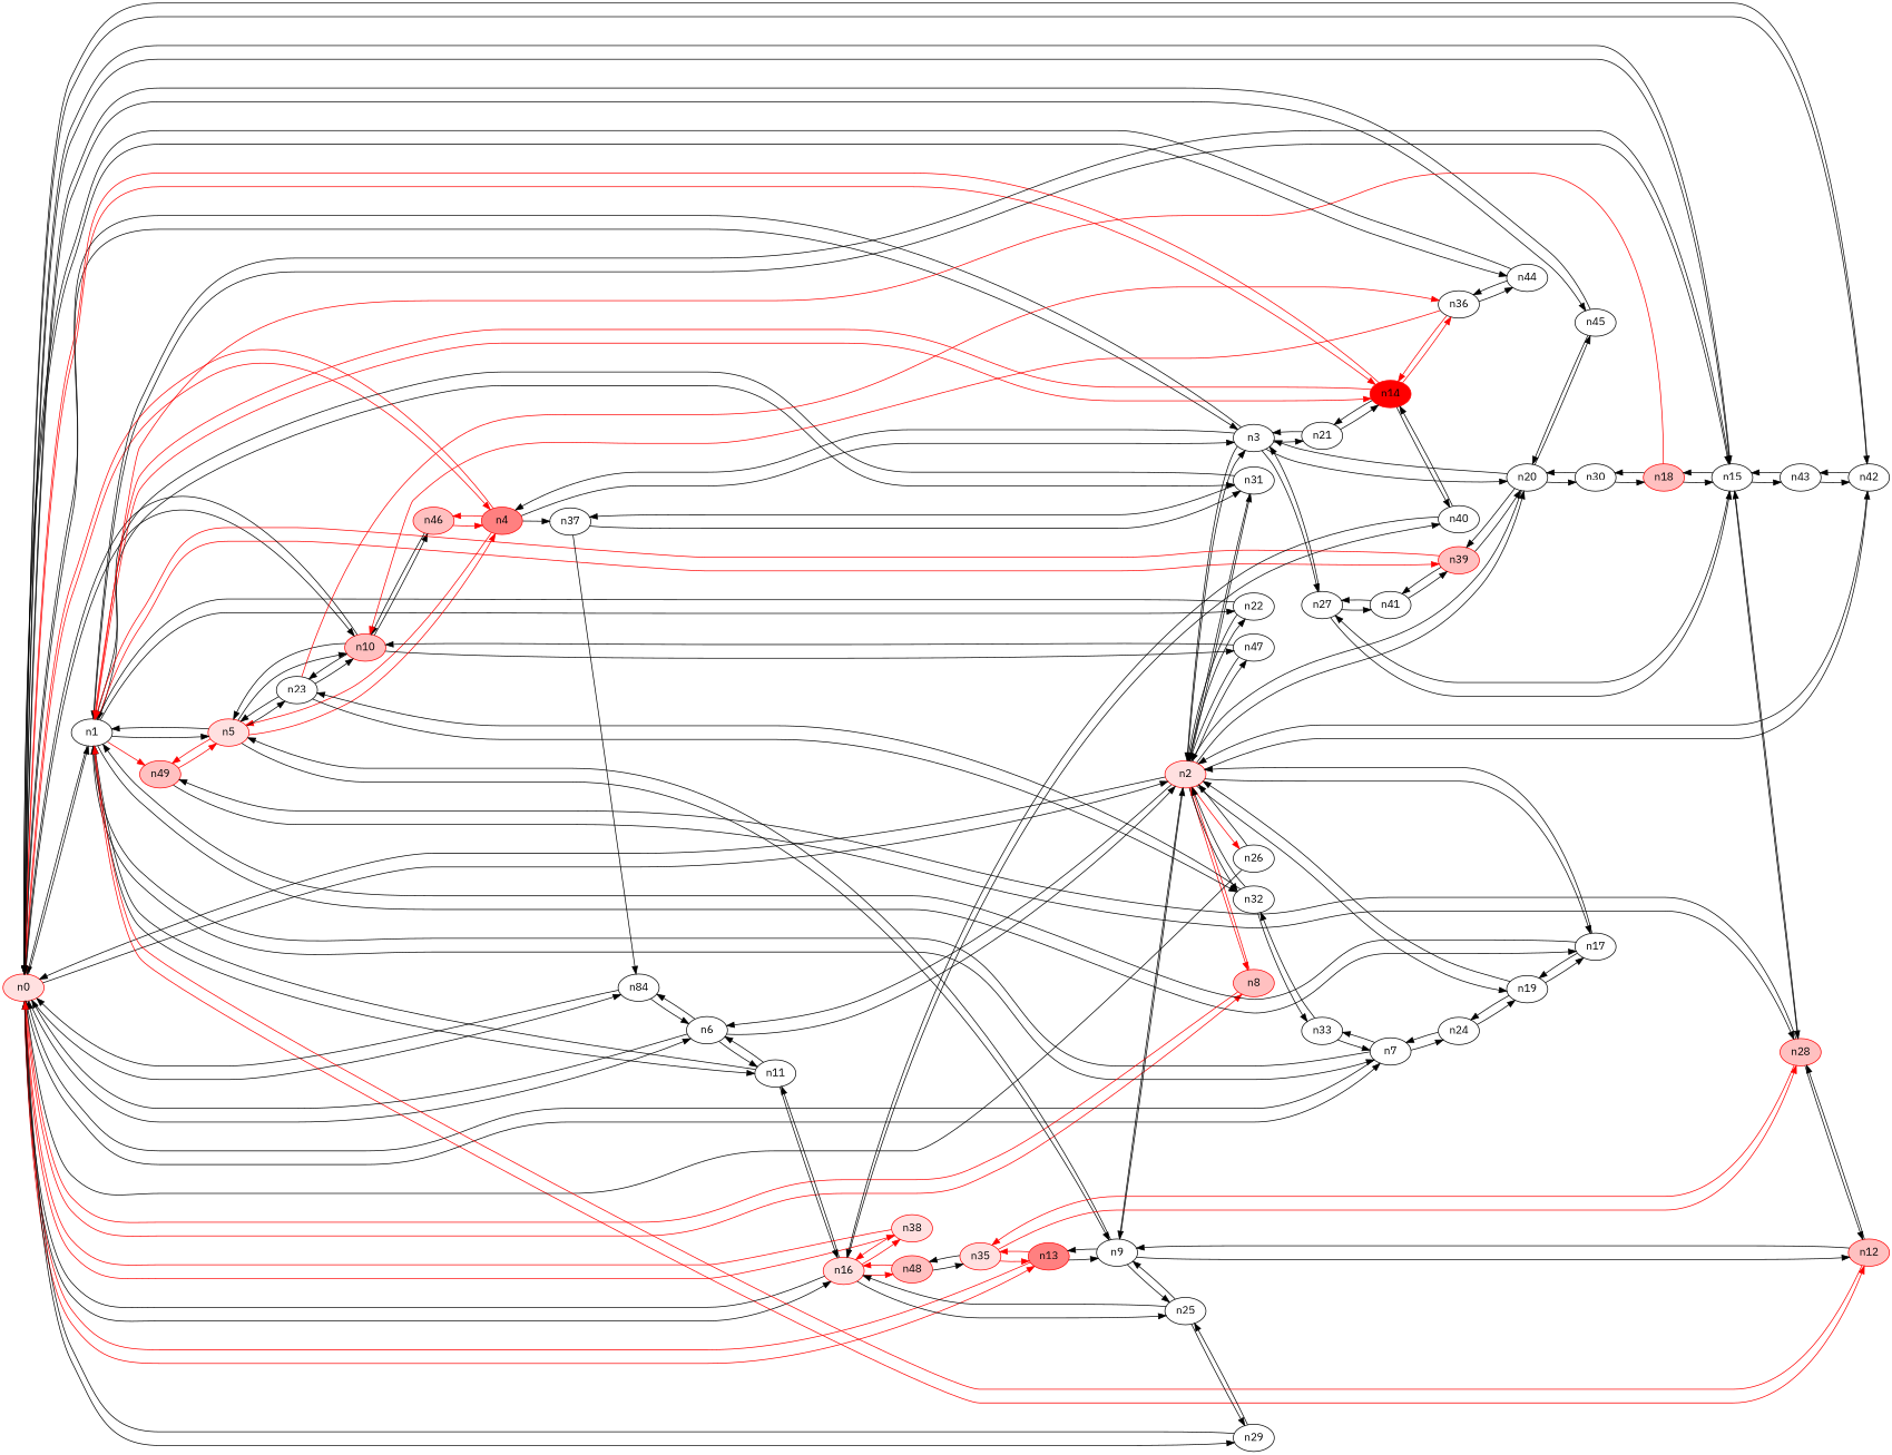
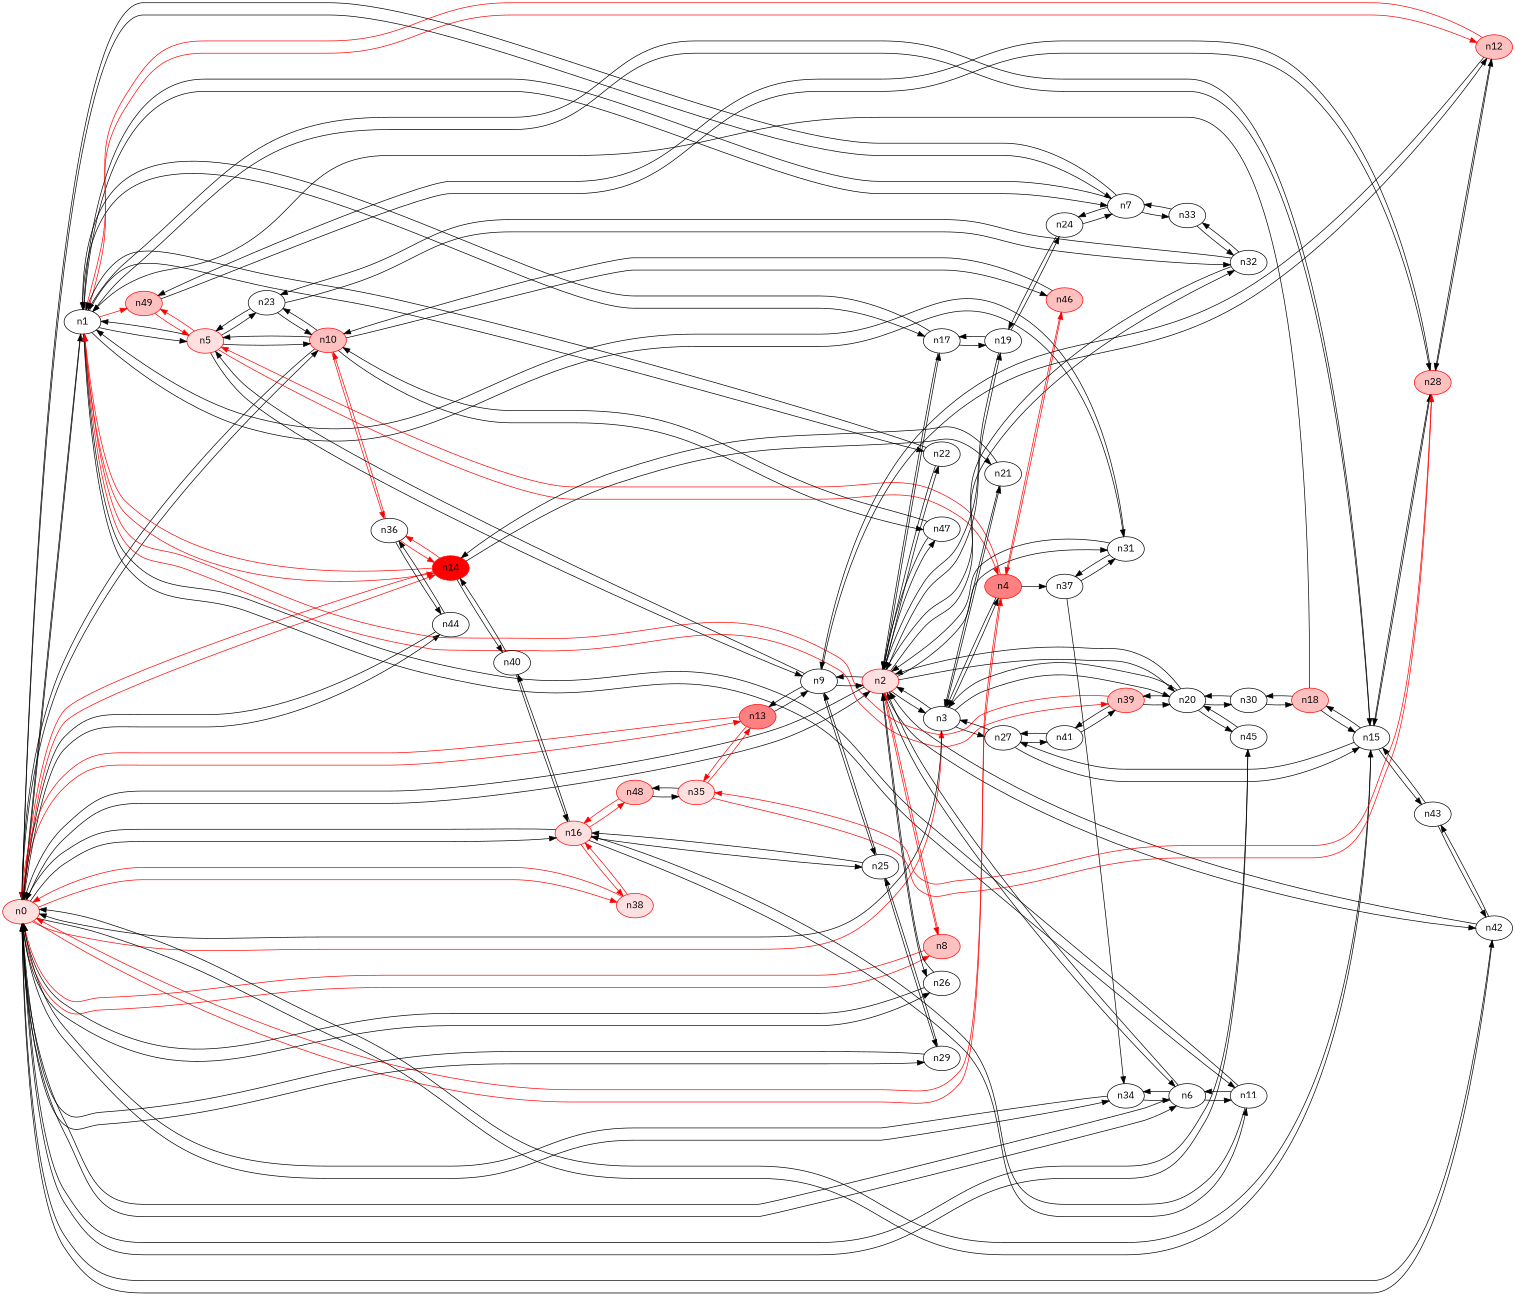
  strict digraph {
    fontname="IBM Plex Sans"
    rankdir=LR
    node [fontname="IBM Plex Sans" type=switch]
    edge [dst_port=0 fontname="IBM Plex Sans" src_port=0]
    n0 [color="#FF0000" fillcolor="#FFE0E0" style=filled type=host]
    n1
    n2 [color="#FF0000" fillcolor="#FFE0E0" style=filled type=host]
    n3
    n4 [color="#FF0000" fillcolor="#FF8080" style=filled type=host]
    n6
    n7
    n8 [color="#FF0000" fillcolor="#FFC0C0" style=filled]
    n10 [color="#FF0000" fillcolor="#FFC0C0" style=filled type=host]
    n13 [color="#FF0000" fillcolor="#FF8080" style=filled]
    n14 [color="#FF0000" fillcolor="#FF0000" style=filled type=host]
    n15
    n16 [color="#FF0000" fillcolor="#FFE0E0" style=filled type=host]
    n26
    n29
-   n34 [label=n84]
+   n34
    n38 [color="#FF0000" fillcolor="#FFE0E0" style=filled]
    n42
    n44
    n45
    n5 [color="#FF0000" fillcolor="#FFE0E0" style=filled type=host]
    n11
    n12 [color="#FF0000" fillcolor="#FFC0C0" style=filled type=host]
    n17
    n22
    n31
    n39 [color="#FF0000" fillcolor="#FFC0C0" style=filled type=host]
    n49 [color="#FF0000" fillcolor="#FFC0C0" style=filled type=host]
    n9
    n19
    n20
    n32
    n47
    n21
    n27
    n37
    n46 [color="#FF0000" fillcolor="#FFC0C0" style=filled type=host]
    n24
    n33
    n23
    n36
    n35 [color="#FF0000" fillcolor="#FFE0E0" style=filled type=host]
    n40
    n18 [color="#FF0000" fillcolor="#FFC0C0" style=filled type=host]
    n28 [color="#FF0000" fillcolor="#FFC0C0" style=filled type=host]
    n43
    n25
    n48 [color="#FF0000" fillcolor="#FFC0C0" style=filled type=host]
    n30
    n41
    n0 -> n1
    n0 -> n2
-   n0 -> n3
+   n0 -> n3 [color="#FF0000"]
    n0 -> n4 [color="#FF0000"]
    n0 -> n6
    n0 -> n7
    n0 -> n8 [color="#FF0000"]
    n0 -> n10
    n0 -> n13 [color="#FF0000"]
    n0 -> n14 [color="#FF0000"]
    n0 -> n15
    n0 -> n16
+   n0 -> n26
    n0 -> n29
    n0 -> n34
    n0 -> n38 [color="#FF0000"]
    n0 -> n42
    n0 -> n44
    n0 -> n45
    n1 -> n0
    n1 -> n7
    n1 -> n14 [color="#FF0000"]
    n1 -> n15
    n1 -> n5
    n1 -> n11
    n1 -> n12 [color="#FF0000"]
    n1 -> n17
    n1 -> n22
    n1 -> n31
    n1 -> n39 [color="#FF0000"]
    n1 -> n49 [color="#FF0000"]
    n2 -> n0
    n2 -> n3
    n2 -> n6
    n2 -> n8 [color="#FF0000"]
-   n2 -> n26 [color="#FF0000"]
+   n2 -> n26
    n2 -> n42
    n2 -> n17
    n2 -> n22
    n2 -> n31
    n2 -> n9
    n2 -> n19
    n2 -> n20
    n2 -> n32
    n2 -> n47
    n3 -> n0
    n3 -> n2
    n3 -> n4
    n3 -> n20
    n3 -> n21
    n3 -> n27
    n4 -> n0 [color="#FF0000"]
    n4 -> n3
    n4 -> n5 [color="#FF0000"]
    n4 -> n37
    n4 -> n46 [color="#FF0000"]
    n6 -> n0
    n6 -> n2
    n6 -> n34
    n6 -> n11
    n7 -> n0
    n7 -> n1
    n7 -> n24
    n7 -> n33
    n8 -> n0 [color="#FF0000"]
    n8 -> n2 [color="#FF0000"]
    n10 -> n0
    n10 -> n5
    n10 -> n47
    n10 -> n46
    n10 -> n23
-   n23 -> n36 [color="#FF0000"]
+   n10 -> n36 [color="#FF0000"]
    n13 -> n0 [color="#FF0000"]
    n13 -> n9
    n13 -> n35 [color="#FF0000"]
    n14 -> n0 [color="#FF0000"]
    n14 -> n1 [color="#FF0000"]
    n14 -> n21
    n14 -> n36 [color="#FF0000"]
    n14 -> n40
    n15 -> n0
    n15 -> n1
    n15 -> n27
    n15 -> n18
    n15 -> n28
    n15 -> n43
    n16 -> n0
    n16 -> n38 [color="#FF0000"]
    n16 -> n11
    n16 -> n40
    n16 -> n25
    n16 -> n48 [color="#FF0000"]
    n26 -> n0
    n26 -> n2
    n29 -> n0
    n29 -> n25
    n34 -> n0
    n34 -> n6
    n38 -> n0 [color="#FF0000"]
    n38 -> n16 [color="#FF0000"]
    n42 -> n0
    n42 -> n2
    n42 -> n43
    n44 -> n0
    n44 -> n36
    n45 -> n0
    n45 -> n20
    n5 -> n1
    n5 -> n4 [color="#FF0000"]
    n5 -> n10
    n5 -> n49 [color="#FF0000"]
    n5 -> n9
    n5 -> n23
    n11 -> n1
    n11 -> n6
    n11 -> n16
    n12 -> n1 [color="#FF0000"]
    n12 -> n9
    n12 -> n28
    n17 -> n1
    n17 -> n2
    n17 -> n19
    n22 -> n1
    n22 -> n2
    n31 -> n1
    n31 -> n2
    n31 -> n37
    n39 -> n1 [color="#FF0000"]
    n39 -> n20
    n39 -> n41
    n49 -> n5 [color="#FF0000"]
    n49 -> n28
    n9 -> n2
    n9 -> n13
    n9 -> n5
    n9 -> n12
    n9 -> n25
    n19 -> n2
    n19 -> n17
    n19 -> n24
    n20 -> n2
    n20 -> n3
    n20 -> n45
    n20 -> n39
    n20 -> n30
    n32 -> n2
    n32 -> n33
    n32 -> n23
    n47 -> n2
    n47 -> n10
    n21 -> n3
    n21 -> n14
    n27 -> n3
    n27 -> n15
    n27 -> n41
    n37 -> n34
    n37 -> n31
    n46 -> n4 [color="#FF0000"]
    n46 -> n10
    n24 -> n7
    n24 -> n19
    n33 -> n7
    n33 -> n32
    n23 -> n10
    n23 -> n5
    n23 -> n32
    n36 -> n10 [color="#FF0000"]
    n36 -> n14 [color="#FF0000"]
    n36 -> n44
    n35 -> n13 [color="#FF0000"]
    n35 -> n28 [color="#FF0000"]
    n35 -> n48
    n40 -> n14
    n40 -> n16
-   n18 -> n1 [color="#FF0000"]
+   n18 -> n1 [color=black]
    n18 -> n15
    n18 -> n30
    n28 -> n15
    n28 -> n12
    n28 -> n49
    n28 -> n35 [color="#FF0000"]
    n43 -> n15
    n43 -> n42
    n25 -> n16
    n25 -> n29
    n25 -> n9
    n48 -> n16 [color="#FF0000"]
    n48 -> n35
    n30 -> n20
    n30 -> n18
    n41 -> n39
    n41 -> n27
  }
